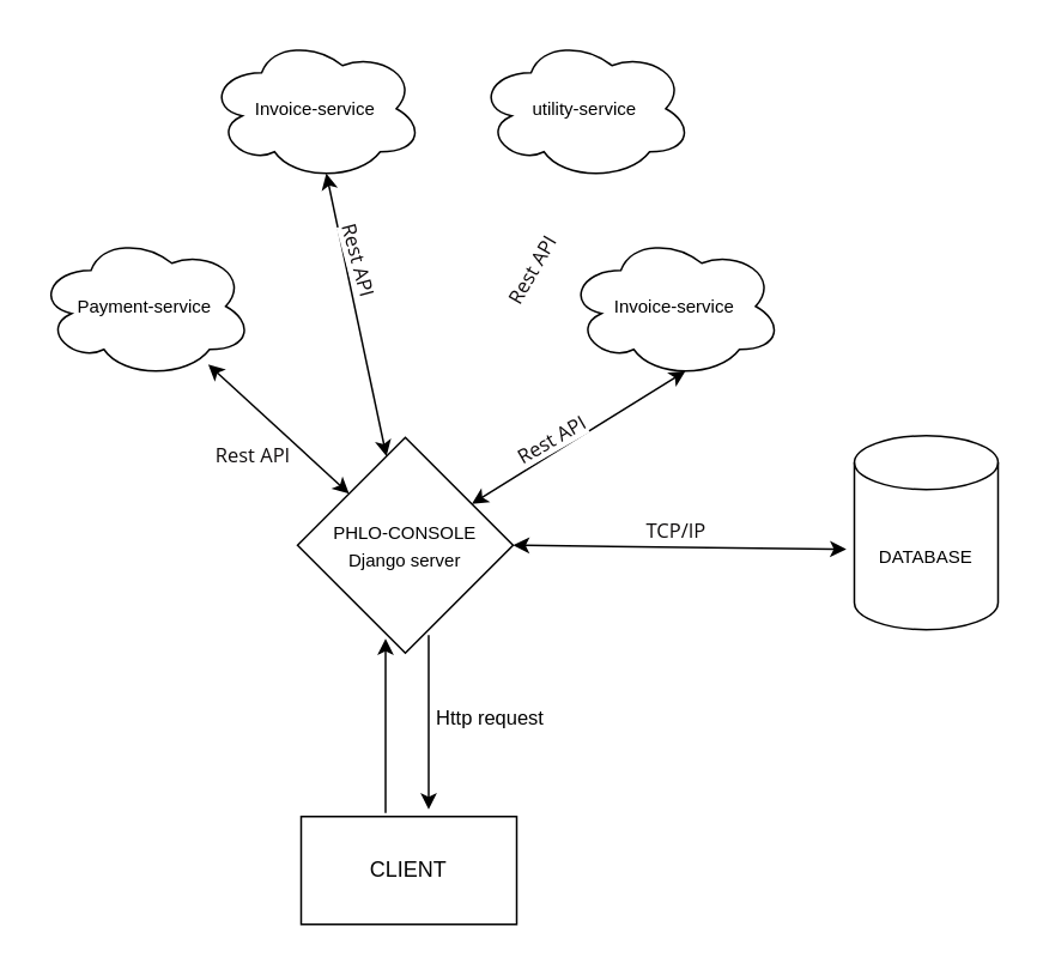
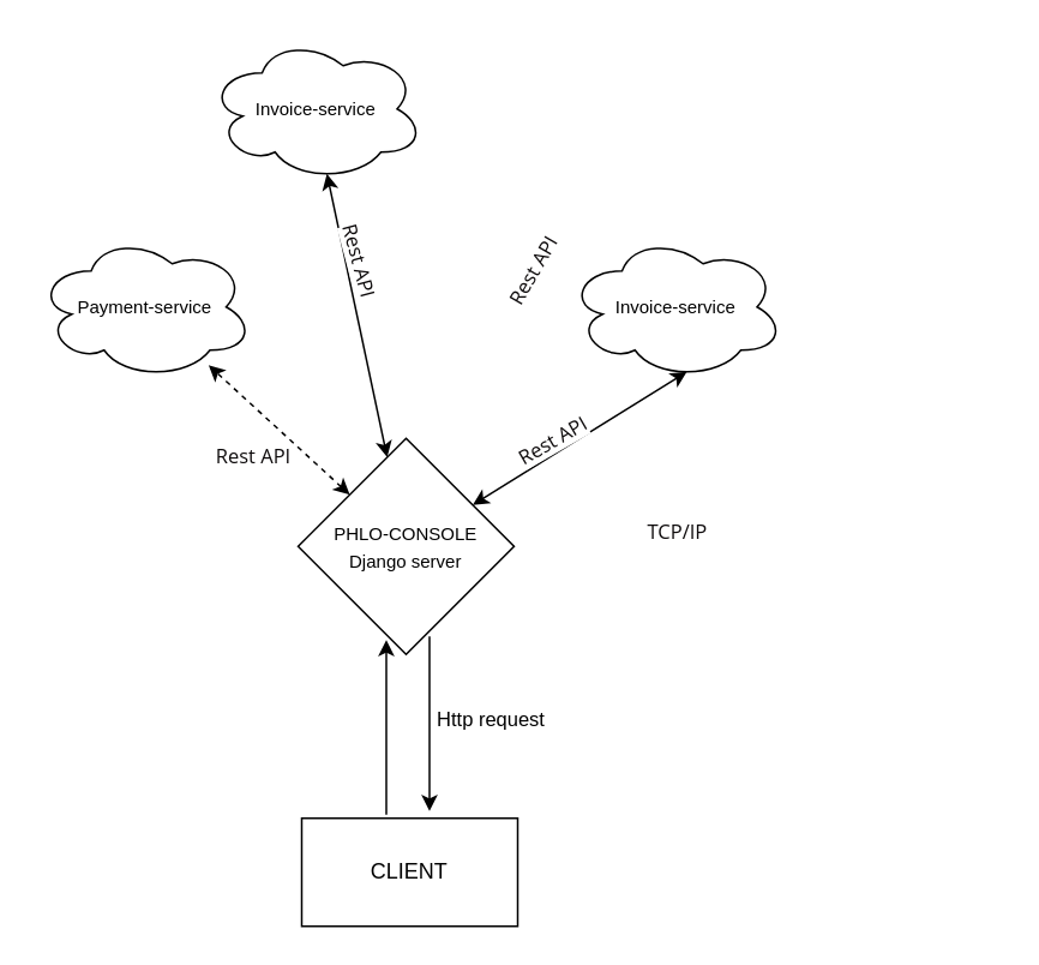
  <mxCell id="0" />
  <mxCell id="1" parent="0" />
  <mxCell id="2" value="CLIENT" style="rounded=0;whiteSpace=wrap;html=1;" vertex="1" parent="1"><mxGeometry x="167" y="454" width="120" height="60" as="geometry" /></mxCell>
  <mxCell id="3" value="" style="endArrow=classic;html=1;rounded=0;" edge="1" parent="1"><mxGeometry width="50" height="50" relative="1" as="geometry"><mxPoint x="214" y="452" as="sourcePoint" /><mxPoint x="214" y="355" as="targetPoint" /></mxGeometry></mxCell>
  <mxCell id="4" value="" style="endArrow=classic;html=1;rounded=0;" edge="1" parent="1"><mxGeometry width="50" height="50" relative="1" as="geometry"><mxPoint x="238" y="353" as="sourcePoint" /><mxPoint x="238" y="450" as="targetPoint" /></mxGeometry></mxCell>
  <mxCell id="5" value="&lt;font style=&quot;font-size: 10px&quot;&gt;PHLO-CONSOLE&lt;br&gt;Django server&lt;/font&gt;" style="rhombus;whiteSpace=wrap;html=1;" vertex="1" parent="1"><mxGeometry x="165" y="243" width="120" height="120" as="geometry" /></mxCell>
  <mxCell id="6" value="Payment-service" style="ellipse;shape=cloud;whiteSpace=wrap;html=1;fontSize=10;" vertex="1" parent="1"><mxGeometry x="20" y="130" width="120" height="80" as="geometry" /></mxCell>
  <mxCell id="7" value="Invoice-service" style="ellipse;shape=cloud;whiteSpace=wrap;html=1;fontSize=10;" vertex="1" parent="1"><mxGeometry x="115" y="20" width="120" height="80" as="geometry" /></mxCell>
  <mxCell id="8" value="Invoice-service" style="ellipse;shape=cloud;whiteSpace=wrap;html=1;fontSize=10;" vertex="1" parent="1"><mxGeometry x="315" y="130" width="120" height="80" as="geometry" /></mxCell>
- <mxCell id="9" value="utility-service" style="ellipse;shape=cloud;whiteSpace=wrap;html=1;fontSize=10;" vertex="1" parent="1"><mxGeometry x="265" y="20" width="120" height="80" as="geometry" /></mxCell>
- <mxCell id="10" value="" style="endArrow=classic;startArrow=classic;html=1;rounded=0;fontSize=10;" edge="1" parent="1" source="5" target="6"><mxGeometry width="50" height="50" relative="1" as="geometry"><mxPoint x="245" y="240" as="sourcePoint" /><mxPoint x="295" y="190" as="targetPoint" /></mxGeometry></mxCell>
+ <mxCell id="10" value="" style="endArrow=classic;startArrow=classic;html=1;rounded=0;fontSize=10;dashed=1;" edge="1" parent="1" source="5" target="6"><mxGeometry width="50" height="50" relative="1" as="geometry"><mxPoint x="245" y="240" as="sourcePoint" /><mxPoint x="295" y="190" as="targetPoint" /></mxGeometry></mxCell>
  <mxCell id="11" value="" style="endArrow=classic;startArrow=classic;html=1;rounded=0;fontSize=10;entryX=0.55;entryY=0.95;entryDx=0;entryDy=0;entryPerimeter=0;" edge="1" parent="1" source="5" target="8"><mxGeometry width="50" height="50" relative="1" as="geometry"><mxPoint x="205.357" y="282.643" as="sourcePoint" /><mxPoint x="137.823" y="213.484" as="targetPoint" /></mxGeometry></mxCell>
  <mxCell id="12" value="" style="endArrow=classic;startArrow=classic;html=1;rounded=0;fontSize=10;entryX=0.55;entryY=0.95;entryDx=0;entryDy=0;entryPerimeter=0;" edge="1" parent="1" source="5" target="7"><mxGeometry width="50" height="50" relative="1" as="geometry"><mxPoint x="281.996" y="299.996" as="sourcePoint" /><mxPoint x="401" y="226" as="targetPoint" /></mxGeometry></mxCell>
- <mxCell id="13" value="DATABASE" style="shape=cylinder3;whiteSpace=wrap;html=1;boundedLbl=1;backgroundOutline=1;size=15;fontSize=10;" vertex="1" parent="1"><mxGeometry x="475" y="242" width="80" height="108" as="geometry" /></mxCell>
- <mxCell id="14" value="" style="endArrow=classic;startArrow=classic;html=1;rounded=0;fontSize=10;entryX=-0.056;entryY=0.585;entryDx=0;entryDy=0;entryPerimeter=0;exitX=1;exitY=0.5;exitDx=0;exitDy=0;" edge="1" parent="1" source="5" target="13"><mxGeometry width="50" height="50" relative="1" as="geometry"><mxPoint x="271.996" y="289.996" as="sourcePoint" /><mxPoint x="391" y="216" as="targetPoint" /></mxGeometry></mxCell>
  <mxCell id="15" value="&lt;font style=&quot;font-size: 11px&quot;&gt;&lt;acronym class=&quot;acronym&quot; style=&quot;box-sizing: border-box ; color: rgb(13 , 10 , 11) ; font-family: &amp;#34;open sans&amp;#34; , sans-serif ; text-align: left ; background-color: rgb(255 , 255 , 255)&quot;&gt;TCP/IP&lt;/acronym&gt;&lt;span style=&quot;color: rgb(13 , 10 , 11) ; font-family: &amp;#34;open sans&amp;#34; , sans-serif ; text-align: left ; background-color: rgb(255 , 255 , 255)&quot;&gt;&amp;nbsp;&lt;/span&gt;&lt;/font&gt;" style="text;html=1;align=center;verticalAlign=middle;resizable=0;points=[];autosize=1;strokeColor=none;fillColor=none;fontSize=10;" vertex="1" parent="1"><mxGeometry x="352" y="285" width="50" height="20" as="geometry" /></mxCell>
  <mxCell id="16" value="&lt;div style=&quot;text-align: left&quot;&gt;&lt;font color=&quot;#0d0a0b&quot; face=&quot;open sans, sans-serif&quot;&gt;&lt;span style=&quot;font-size: 11px ; background-color: rgb(255 , 255 , 255)&quot;&gt;Rest API&lt;/span&gt;&lt;/font&gt;&lt;/div&gt;" style="text;html=1;align=center;verticalAlign=middle;resizable=0;points=[];autosize=1;strokeColor=none;fillColor=none;fontSize=10;" vertex="1" parent="1"><mxGeometry x="110" y="242" width="60" height="20" as="geometry" /></mxCell>
  <mxCell id="17" value="&lt;div style=&quot;text-align: left&quot;&gt;&lt;font color=&quot;#0d0a0b&quot; face=&quot;open sans, sans-serif&quot;&gt;&lt;span style=&quot;font-size: 11px ; background-color: rgb(255 , 255 , 255)&quot;&gt;Rest API&lt;/span&gt;&lt;/font&gt;&lt;/div&gt;" style="text;html=1;align=center;verticalAlign=middle;resizable=0;points=[];autosize=1;strokeColor=none;fillColor=none;fontSize=10;rotation=75;" vertex="1" parent="1"><mxGeometry x="170" y="134" width="60" height="20" as="geometry" /></mxCell>
  <mxCell id="18" value="&lt;div style=&quot;text-align: left&quot;&gt;&lt;font color=&quot;#0d0a0b&quot; face=&quot;open sans, sans-serif&quot;&gt;&lt;span style=&quot;font-size: 11px ; background-color: rgb(255 , 255 , 255)&quot;&gt;Rest API&lt;/span&gt;&lt;/font&gt;&lt;/div&gt;" style="text;html=1;align=center;verticalAlign=middle;resizable=0;points=[];autosize=1;strokeColor=none;fillColor=none;fontSize=10;rotation=-60;" vertex="1" parent="1"><mxGeometry x="265" y="140" width="60" height="20" as="geometry" /></mxCell>
  <mxCell id="19" value="&lt;div style=&quot;text-align: left&quot;&gt;&lt;font color=&quot;#0d0a0b&quot; face=&quot;open sans, sans-serif&quot;&gt;&lt;span style=&quot;font-size: 11px ; background-color: rgb(255 , 255 , 255)&quot;&gt;Rest API&lt;/span&gt;&lt;/font&gt;&lt;/div&gt;" style="text;html=1;align=center;verticalAlign=middle;resizable=0;points=[];autosize=1;strokeColor=none;fillColor=none;fontSize=10;rotation=-30;" vertex="1" parent="1"><mxGeometry x="276" y="234" width="60" height="20" as="geometry" /></mxCell>
  <mxCell id="20" value="Http request" style="text;html=1;align=center;verticalAlign=middle;resizable=0;points=[];autosize=1;strokeColor=none;fillColor=none;fontSize=11;" vertex="1" parent="1"><mxGeometry x="232" y="389" width="80" height="20" as="geometry" /></mxCell>
